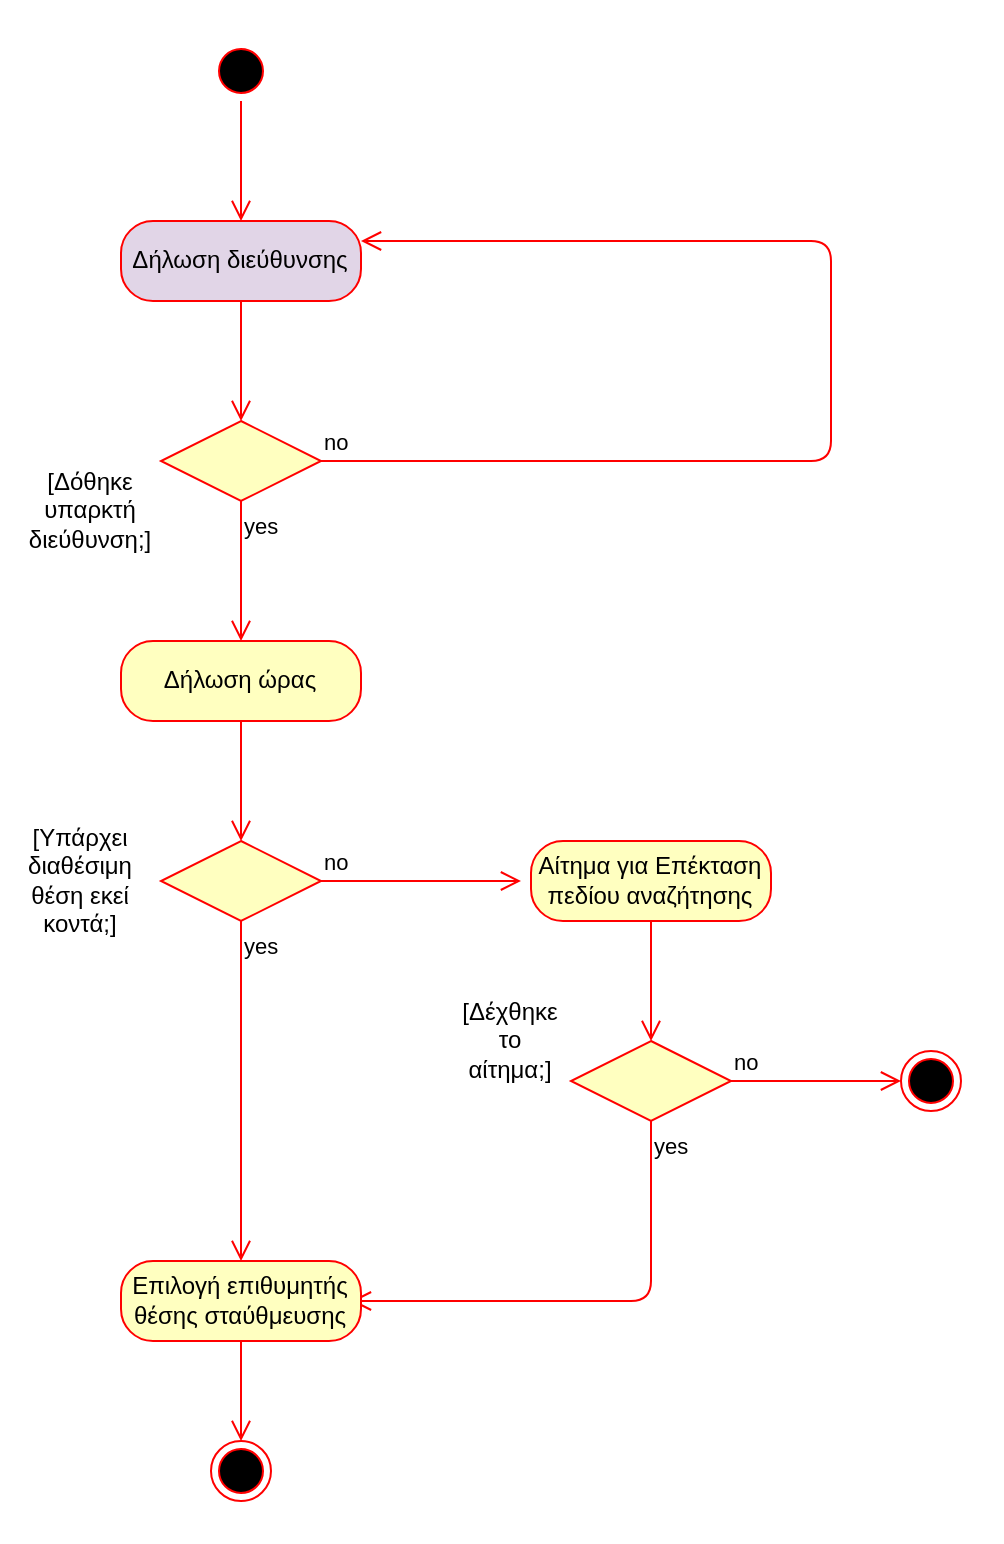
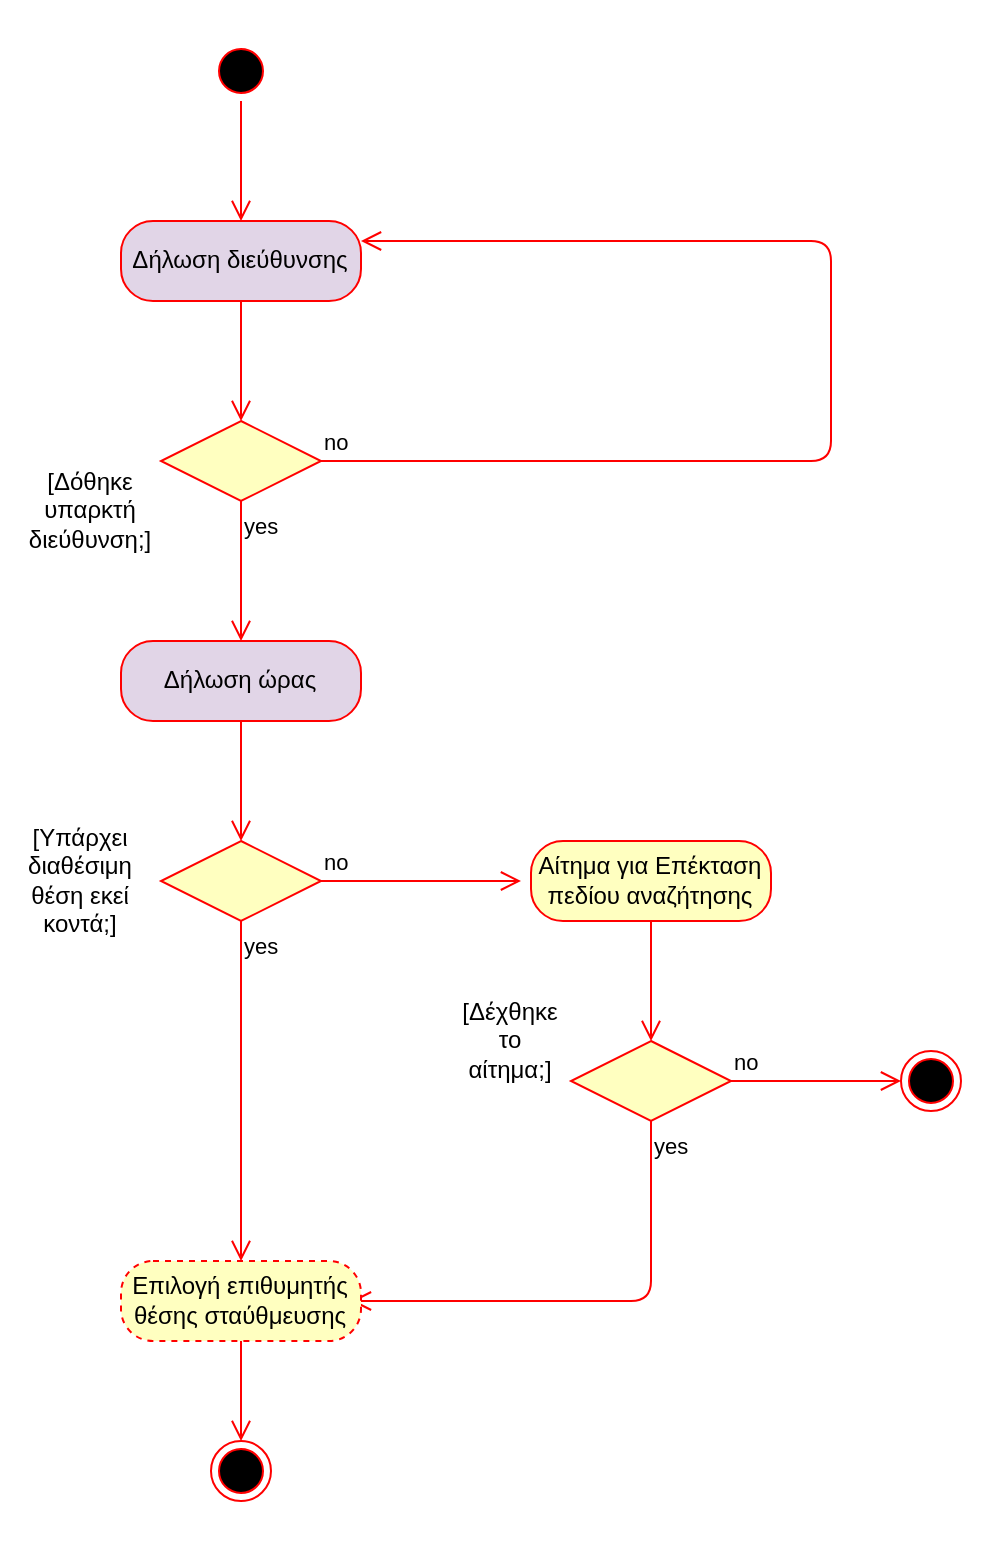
  <mxCell id="0" />
  <mxCell id="1" parent="0" />
  <mxCell id="2" value="" style="ellipse;html=1;shape=startState;fillColor=#000000;strokeColor=#ff0000;" vertex="1" parent="1"><mxGeometry x="105" y="20" width="30" height="30" as="geometry" /></mxCell>
  <mxCell id="3" value="" style="edgeStyle=orthogonalEdgeStyle;html=1;verticalAlign=bottom;endArrow=open;endSize=8;strokeColor=#ff0000;" edge="1" source="2" parent="1"><mxGeometry relative="1" as="geometry"><mxPoint x="120" y="110" as="targetPoint" /></mxGeometry></mxCell>
  <mxCell id="4" value="Δήλωση διεύθυνσης" style="rounded=1;whiteSpace=wrap;html=1;arcSize=40;fontColor=#000000;fillColor=#e1d5e7;strokeColor=#ff0000;" vertex="1" parent="1"><mxGeometry x="60" y="110" width="120" height="40" as="geometry" /></mxCell>
  <mxCell id="5" value="" style="edgeStyle=orthogonalEdgeStyle;html=1;verticalAlign=bottom;endArrow=open;endSize=8;strokeColor=#ff0000;" edge="1" source="4" parent="1"><mxGeometry relative="1" as="geometry"><mxPoint x="120" y="210" as="targetPoint" /></mxGeometry></mxCell>
  <mxCell id="6" value="" style="rhombus;whiteSpace=wrap;html=1;fillColor=#ffffc0;strokeColor=#ff0000;" vertex="1" parent="1"><mxGeometry x="80" y="210" width="80" height="40" as="geometry" /></mxCell>
  <mxCell id="7" value="no" style="edgeStyle=orthogonalEdgeStyle;html=1;align=left;verticalAlign=bottom;endArrow=open;endSize=8;strokeColor=#ff0000;entryX=1;entryY=0.25;entryDx=0;entryDy=0;" edge="1" source="6" parent="1" target="4"><mxGeometry x="-1" relative="1" as="geometry"><mxPoint x="365" y="120" as="targetPoint" /><Array as="points"><mxPoint x="415" y="230" /><mxPoint x="415" y="120" /></Array></mxGeometry></mxCell>
  <mxCell id="8" value="yes" style="edgeStyle=orthogonalEdgeStyle;html=1;align=left;verticalAlign=top;endArrow=open;endSize=8;strokeColor=#ff0000;" edge="1" source="6" parent="1"><mxGeometry x="-1" relative="1" as="geometry"><mxPoint x="120" y="320" as="targetPoint" /><Array as="points"><mxPoint x="120" y="310" /></Array></mxGeometry></mxCell>
  <mxCell id="9" value="[Δόθηκε υπαρκτή διεύθυνση;]" style="text;html=1;strokeColor=none;fillColor=none;align=center;verticalAlign=middle;whiteSpace=wrap;rounded=0;" vertex="1" parent="1"><mxGeometry x="25" y="245" width="40" height="20" as="geometry" /></mxCell>
- <mxCell id="10" value="Δήλωση ώρας" style="rounded=1;whiteSpace=wrap;html=1;arcSize=40;fontColor=#000000;fillColor=#ffffc0;strokeColor=#ff0000;" vertex="1" parent="1"><mxGeometry x="60" y="320" width="120" height="40" as="geometry" /></mxCell>
+ <mxCell id="10" value="Δήλωση ώρας" style="rounded=1;whiteSpace=wrap;html=1;arcSize=40;fontColor=#000000;fillColor=#e1d5e7;strokeColor=#ff0000;" vertex="1" parent="1"><mxGeometry x="60" y="320" width="120" height="40" as="geometry" /></mxCell>
  <mxCell id="11" value="" style="edgeStyle=orthogonalEdgeStyle;html=1;verticalAlign=bottom;endArrow=open;endSize=8;strokeColor=#ff0000;" edge="1" source="10" parent="1"><mxGeometry relative="1" as="geometry"><mxPoint x="120" y="420" as="targetPoint" /></mxGeometry></mxCell>
  <mxCell id="12" value="" style="rhombus;whiteSpace=wrap;html=1;fillColor=#ffffc0;strokeColor=#ff0000;" vertex="1" parent="1"><mxGeometry x="80" y="420" width="80" height="40" as="geometry" /></mxCell>
  <mxCell id="13" value="no" style="edgeStyle=orthogonalEdgeStyle;html=1;align=left;verticalAlign=bottom;endArrow=open;endSize=8;strokeColor=#ff0000;" edge="1" source="12" parent="1"><mxGeometry x="-1" relative="1" as="geometry"><mxPoint x="260" y="440" as="targetPoint" /></mxGeometry></mxCell>
  <mxCell id="14" value="yes" style="edgeStyle=orthogonalEdgeStyle;html=1;align=left;verticalAlign=top;endArrow=open;endSize=8;strokeColor=#ff0000;entryX=0.5;entryY=0;entryDx=0;entryDy=0;" edge="1" source="12" parent="1" target="23"><mxGeometry x="-1" relative="1" as="geometry"><mxPoint x="120" y="520" as="targetPoint" /></mxGeometry></mxCell>
  <mxCell id="15" value="[Υπάρχει διαθέσιμη θέση εκεί κοντά;]" style="text;html=1;strokeColor=none;fillColor=none;align=center;verticalAlign=middle;whiteSpace=wrap;rounded=0;" vertex="1" parent="1"><mxGeometry x="20" y="430" width="40" height="20" as="geometry" /></mxCell>
  <mxCell id="16" value="Αίτημα για Επέκταση πεδίου αναζήτησης" style="rounded=1;whiteSpace=wrap;html=1;arcSize=40;fontColor=#000000;fillColor=#ffffc0;strokeColor=#ff0000;" vertex="1" parent="1"><mxGeometry x="265" y="420" width="120" height="40" as="geometry" /></mxCell>
  <mxCell id="17" value="" style="edgeStyle=orthogonalEdgeStyle;html=1;verticalAlign=bottom;endArrow=open;endSize=8;strokeColor=#ff0000;" edge="1" source="16" parent="1"><mxGeometry relative="1" as="geometry"><mxPoint x="325" y="520" as="targetPoint" /></mxGeometry></mxCell>
  <mxCell id="18" value="" style="rhombus;whiteSpace=wrap;html=1;fillColor=#ffffc0;strokeColor=#ff0000;" vertex="1" parent="1"><mxGeometry x="285" y="520" width="80" height="40" as="geometry" /></mxCell>
  <mxCell id="19" value="no" style="edgeStyle=orthogonalEdgeStyle;html=1;align=left;verticalAlign=bottom;endArrow=open;endSize=8;strokeColor=#ff0000;" edge="1" source="18" parent="1" target="22"><mxGeometry x="-1" relative="1" as="geometry"><mxPoint x="465" y="540" as="targetPoint" /></mxGeometry></mxCell>
  <mxCell id="20" value="yes" style="edgeStyle=orthogonalEdgeStyle;html=1;align=left;verticalAlign=top;endArrow=open;endSize=8;strokeColor=#ff0000;entryX=0.958;entryY=0.5;entryDx=0;entryDy=0;entryPerimeter=0;" edge="1" source="18" parent="1" target="23"><mxGeometry x="-1" relative="1" as="geometry"><mxPoint x="185" y="650" as="targetPoint" /><Array as="points"><mxPoint x="325" y="650" /></Array></mxGeometry></mxCell>
  <mxCell id="21" value="[Δέχθηκε το αίτημα;]" style="text;html=1;strokeColor=none;fillColor=none;align=center;verticalAlign=middle;whiteSpace=wrap;rounded=0;" vertex="1" parent="1"><mxGeometry x="235" y="510" width="40" height="20" as="geometry" /></mxCell>
  <mxCell id="22" value="" style="ellipse;html=1;shape=endState;fillColor=#000000;strokeColor=#ff0000;" vertex="1" parent="1"><mxGeometry x="450" y="525" width="30" height="30" as="geometry" /></mxCell>
- <mxCell id="23" value="Επιλογή επιθυμητής θέσης σταύθμευσης" style="rounded=1;whiteSpace=wrap;html=1;arcSize=40;fontColor=#000000;fillColor=#ffffc0;strokeColor=#ff0000;" vertex="1" parent="1"><mxGeometry x="60" y="630" width="120" height="40" as="geometry" /></mxCell>
+ <mxCell id="23" value="Επιλογή επιθυμητής θέσης σταύθμευσης" style="rounded=1;whiteSpace=wrap;html=1;arcSize=40;fontColor=#000000;fillColor=#ffffc0;strokeColor=#ff0000;dashed=1;" vertex="1" parent="1"><mxGeometry x="60" y="630" width="120" height="40" as="geometry" /></mxCell>
  <mxCell id="24" value="" style="edgeStyle=orthogonalEdgeStyle;html=1;verticalAlign=bottom;endArrow=open;endSize=8;strokeColor=#ff0000;" edge="1" source="23" parent="1"><mxGeometry relative="1" as="geometry"><mxPoint x="120" y="720" as="targetPoint" /></mxGeometry></mxCell>
  <mxCell id="25" value="" style="ellipse;html=1;shape=endState;fillColor=#000000;strokeColor=#ff0000;" vertex="1" parent="1"><mxGeometry x="105" y="720" width="30" height="30" as="geometry" /></mxCell>
